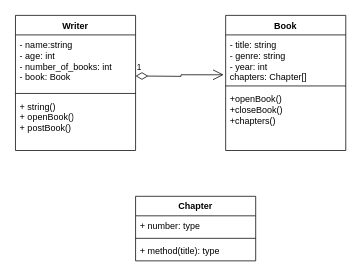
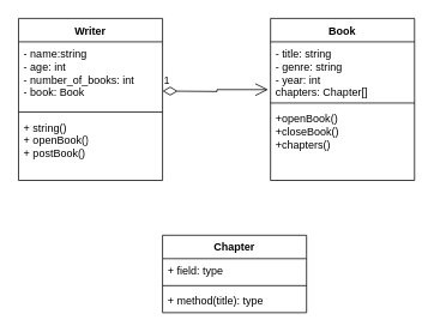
  <mxCell id="0" />
  <mxCell id="1" parent="0" />
  <mxCell id="2" value="Book" style="swimlane;fontStyle=1;align=center;verticalAlign=top;childLayout=stackLayout;horizontal=1;startSize=26;horizontalStack=0;resizeParent=1;resizeParentMax=0;resizeLast=0;collapsible=1;marginBottom=0;whiteSpace=wrap;html=1;" parent="1" vertex="1"><mxGeometry x="300" y="20" width="160" height="180" as="geometry" /></mxCell>
  <mxCell id="3" value="- title: string&lt;div&gt;- genre: string&lt;/div&gt;&lt;div&gt;- year: int&lt;/div&gt;&lt;div&gt;chapters: Chapter[]&lt;/div&gt;" style="text;strokeColor=none;fillColor=none;align=left;verticalAlign=top;spacingLeft=4;spacingRight=4;overflow=hidden;rotatable=0;points=[[0,0.5],[1,0.5]];portConstraint=eastwest;whiteSpace=wrap;html=1;" parent="2" vertex="1"><mxGeometry y="26" width="160" height="64" as="geometry" /></mxCell>
  <mxCell id="4" value="" style="line;strokeWidth=1;fillColor=none;align=left;verticalAlign=middle;spacingTop=-1;spacingLeft=3;spacingRight=3;rotatable=0;labelPosition=right;points=[];portConstraint=eastwest;strokeColor=inherit;" parent="2" vertex="1"><mxGeometry y="90" width="160" height="8" as="geometry" /></mxCell>
  <mxCell id="5" value="+openBook()&lt;div&gt;+closeBook()&lt;/div&gt;&lt;div&gt;+chapters()&lt;/div&gt;" style="text;strokeColor=none;fillColor=none;align=left;verticalAlign=top;spacingLeft=4;spacingRight=4;overflow=hidden;rotatable=0;points=[[0,0.5],[1,0.5]];portConstraint=eastwest;whiteSpace=wrap;html=1;" parent="2" vertex="1"><mxGeometry y="98" width="160" height="82" as="geometry" /></mxCell>
  <mxCell id="6" value="Writer" style="swimlane;fontStyle=1;align=center;verticalAlign=top;childLayout=stackLayout;horizontal=1;startSize=26;horizontalStack=0;resizeParent=1;resizeParentMax=0;resizeLast=0;collapsible=1;marginBottom=0;whiteSpace=wrap;html=1;" parent="1" vertex="1"><mxGeometry x="20" y="20" width="160" height="180" as="geometry" /></mxCell>
  <mxCell id="7" value="- name:string&lt;div&gt;- age: int&lt;/div&gt;&lt;div&gt;- number_of_books: int&lt;/div&gt;&lt;div&gt;- book: Book&lt;/div&gt;" style="text;strokeColor=none;fillColor=none;align=left;verticalAlign=top;spacingLeft=4;spacingRight=4;overflow=hidden;rotatable=0;points=[[0,0.5],[1,0.5]];portConstraint=eastwest;whiteSpace=wrap;html=1;" parent="6" vertex="1"><mxGeometry y="26" width="160" height="74" as="geometry" /></mxCell>
  <mxCell id="8" value="" style="line;strokeWidth=1;fillColor=none;align=left;verticalAlign=middle;spacingTop=-1;spacingLeft=3;spacingRight=3;rotatable=0;labelPosition=right;points=[];portConstraint=eastwest;strokeColor=inherit;" parent="6" vertex="1"><mxGeometry y="100" width="160" height="8" as="geometry" /></mxCell>
  <mxCell id="9" value="+ string()&lt;div&gt;+ openBook()&lt;/div&gt;&lt;div&gt;+ postBook()&lt;/div&gt;" style="text;strokeColor=none;fillColor=none;align=left;verticalAlign=top;spacingLeft=4;spacingRight=4;overflow=hidden;rotatable=0;points=[[0,0.5],[1,0.5]];portConstraint=eastwest;whiteSpace=wrap;html=1;" parent="6" vertex="1"><mxGeometry y="108" width="160" height="72" as="geometry" /></mxCell>
  <mxCell id="10" value="1" style="endArrow=open;html=1;endSize=12;startArrow=diamondThin;startSize=14;startFill=0;edgeStyle=orthogonalEdgeStyle;align=left;verticalAlign=bottom;rounded=0;entryX=-0.017;entryY=0.83;entryDx=0;entryDy=0;entryPerimeter=0;" parent="1" target="3" edge="1"><mxGeometry x="-1" y="3" relative="1" as="geometry"><mxPoint x="180" y="100.71" as="sourcePoint" /><mxPoint x="340" y="100.71" as="targetPoint" /></mxGeometry></mxCell>
  <mxCell id="11" value="Chapter" style="swimlane;fontStyle=1;align=center;verticalAlign=top;childLayout=stackLayout;horizontal=1;startSize=26;horizontalStack=0;resizeParent=1;resizeParentMax=0;resizeLast=0;collapsible=1;marginBottom=0;whiteSpace=wrap;html=1;" parent="1" vertex="1"><mxGeometry x="180" y="261" width="160" height="86" as="geometry" /></mxCell>
- <mxCell id="12" value="+ number: type" style="text;strokeColor=none;fillColor=none;align=left;verticalAlign=top;spacingLeft=4;spacingRight=4;overflow=hidden;rotatable=0;points=[[0,0.5],[1,0.5]];portConstraint=eastwest;whiteSpace=wrap;html=1;" parent="11" vertex="1"><mxGeometry y="26" width="160" height="26" as="geometry" /></mxCell>
+ <mxCell id="12" value="+ field: type" style="text;strokeColor=none;fillColor=none;align=left;verticalAlign=top;spacingLeft=4;spacingRight=4;overflow=hidden;rotatable=0;points=[[0,0.5],[1,0.5]];portConstraint=eastwest;whiteSpace=wrap;html=1;" parent="11" vertex="1"><mxGeometry y="26" width="160" height="26" as="geometry" /></mxCell>
  <mxCell id="13" value="" style="line;strokeWidth=1;fillColor=none;align=left;verticalAlign=middle;spacingTop=-1;spacingLeft=3;spacingRight=3;rotatable=0;labelPosition=right;points=[];portConstraint=eastwest;strokeColor=inherit;" parent="11" vertex="1"><mxGeometry y="52" width="160" height="8" as="geometry" /></mxCell>
  <mxCell id="14" value="+ method(title): type" style="text;strokeColor=none;fillColor=none;align=left;verticalAlign=top;spacingLeft=4;spacingRight=4;overflow=hidden;rotatable=0;points=[[0,0.5],[1,0.5]];portConstraint=eastwest;whiteSpace=wrap;html=1;" parent="11" vertex="1"><mxGeometry y="60" width="160" height="26" as="geometry" /></mxCell>
